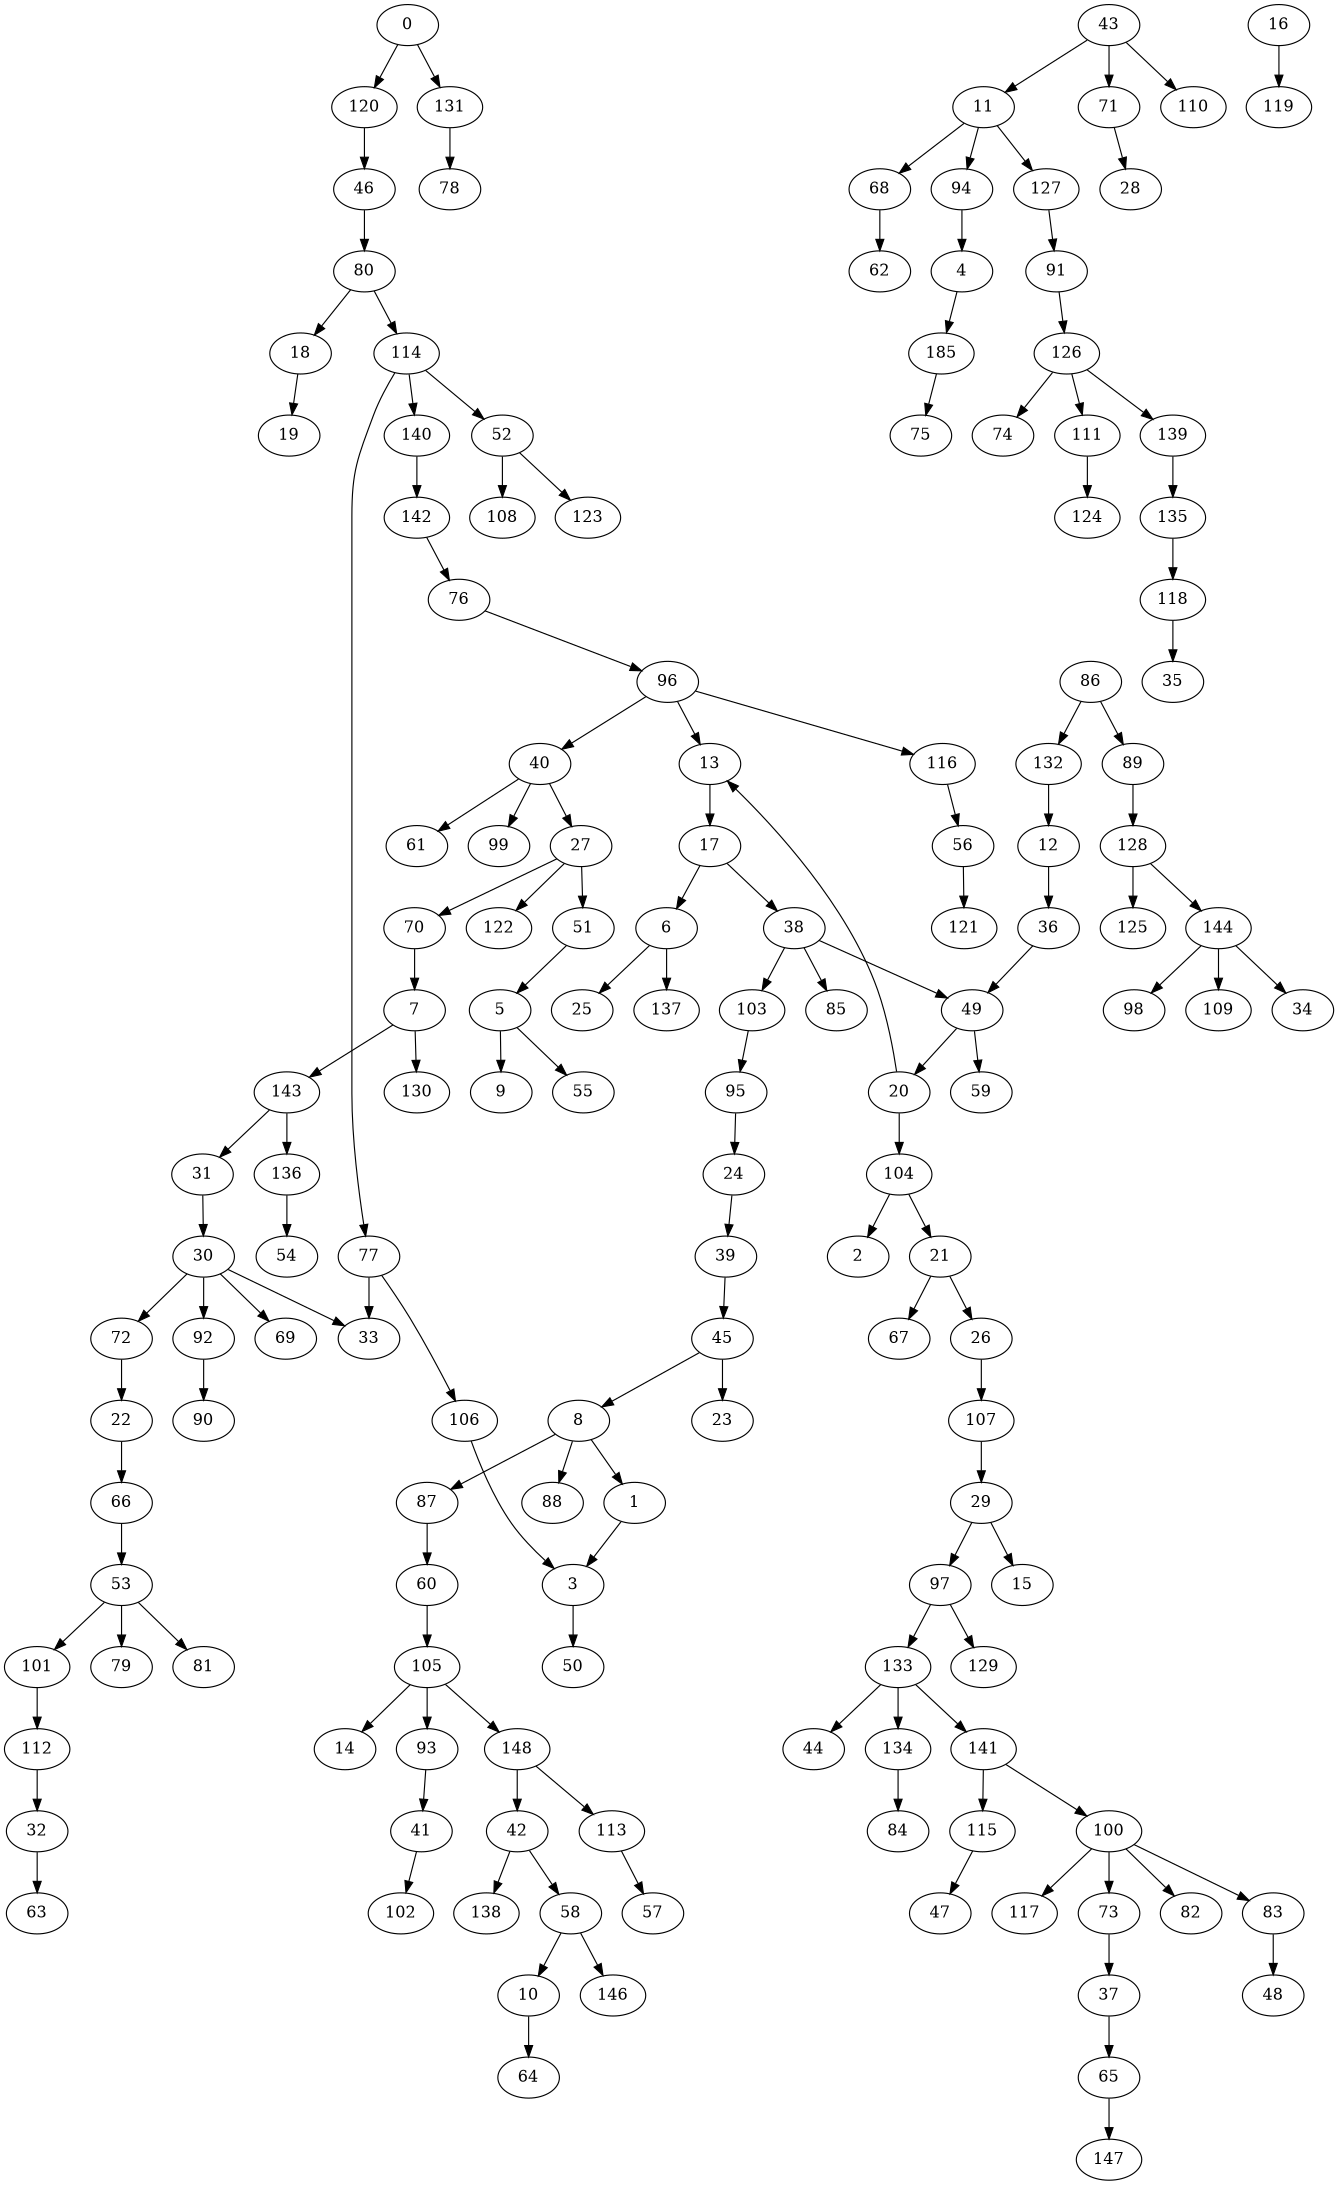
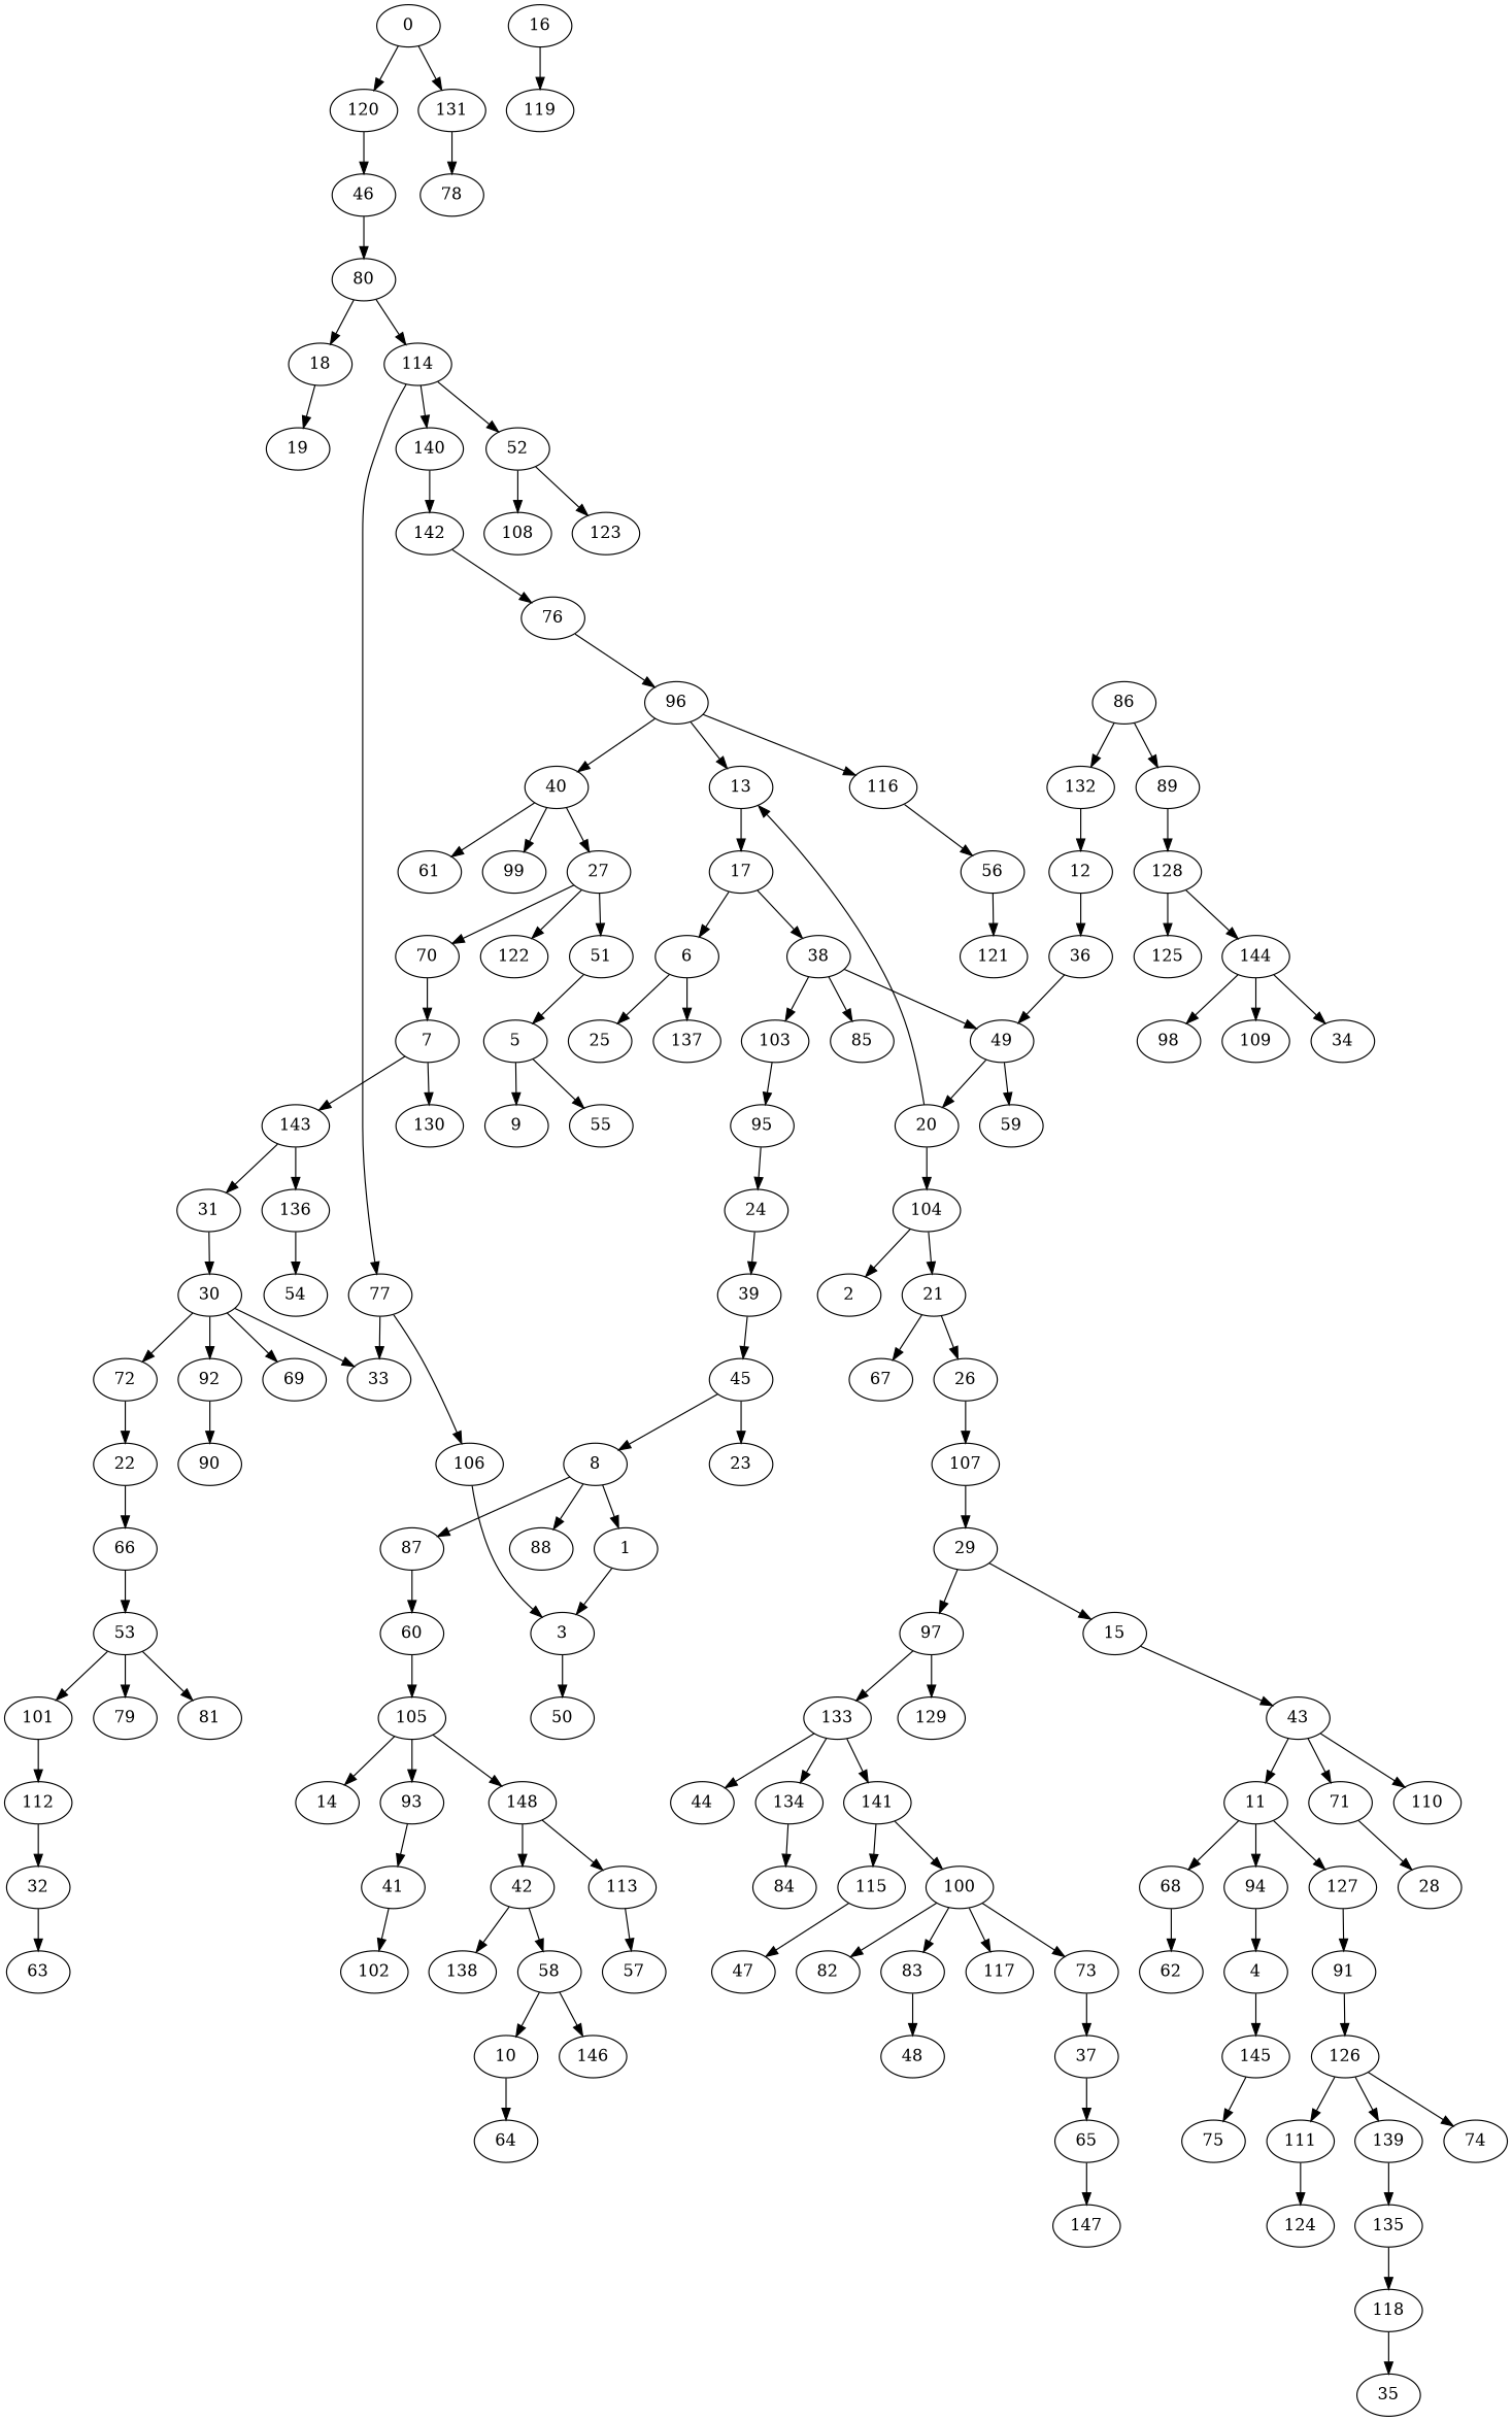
  strict digraph {
    0 [height=0.5 width=0.75]
    120 [height=0.5 width=0.75]
    131 [height=0.5 width=0.75]
    46 [height=0.5 width=0.75]
    78 [height=0.5 width=0.75]
    80 [height=0.5 width=0.75]
    1 [height=0.5 width=0.75]
    3 [height=0.5 width=0.75]
    50 [height=0.5 width=0.75]
    2 [height=0.5 width=0.75]
    4 [height=0.5 width=0.75]
-   145 [height=0.5 width=0.75 label=185]
+   145 [height=0.5 width=0.75]
    75 [height=0.5 width=0.75]
    5 [height=0.5 width=0.75]
    9 [height=0.5 width=0.75]
    55 [height=0.5 width=0.75]
    6 [height=0.5 width=0.75]
    25 [height=0.5 width=0.75]
    137 [height=0.5 width=0.75]
    7 [height=0.5 width=0.75]
    130 [height=0.5 width=0.75]
    143 [height=0.5 width=0.75]
    31 [height=0.5 width=0.75]
    136 [height=0.5 width=0.75]
    30 [height=0.5 width=0.75]
    54 [height=0.5 width=0.75]
    8 [height=0.5 width=0.75]
    87 [height=0.5 width=0.75]
    88 [height=0.5 width=0.75]
    60 [height=0.5 width=0.75]
    105 [height=0.5 width=0.75]
    10 [height=0.5 width=0.75]
    64 [height=0.5 width=0.75]
    11 [height=0.5 width=0.75]
    68 [height=0.5 width=0.75]
    94 [height=0.5 width=0.75]
    127 [height=0.5 width=0.75]
    62 [height=0.5 width=0.75]
    91 [height=0.5 width=0.75]
    126 [height=0.5 width=0.75]
    12 [height=0.5 width=0.75]
    36 [height=0.5 width=0.75]
    49 [height=0.5 width=0.75]
    20 [height=0.5 width=0.75]
    59 [height=0.5 width=0.75]
    13 [height=0.5 width=0.75]
    17 [height=0.5 width=0.75]
    38 [height=0.5 width=0.75]
    85 [height=0.5 width=0.75]
    103 [height=0.5 width=0.75]
    14 [height=0.5 width=0.75]
    15 [height=0.5 width=0.75]
    43 [height=0.5 width=0.75]
    71 [height=0.5 width=0.75]
    110 [height=0.5 width=0.75]
    28 [height=0.5 width=0.75]
    16 [height=0.5 width=0.75]
    119 [height=0.5 width=0.75]
    95 [height=0.5 width=0.75]
    18 [height=0.5 width=0.75]
    19 [height=0.5 width=0.75]
    104 [height=0.5 width=0.75]
    21 [height=0.5 width=0.75]
    26 [height=0.5 width=0.75]
    67 [height=0.5 width=0.75]
    107 [height=0.5 width=0.75]
    29 [height=0.5 width=0.75]
    22 [height=0.5 width=0.75]
    66 [height=0.5 width=0.75]
    53 [height=0.5 width=0.75]
    79 [height=0.5 width=0.75]
    81 [height=0.5 width=0.75]
    101 [height=0.5 width=0.75]
    23 [height=0.5 width=0.75]
    24 [height=0.5 width=0.75]
    39 [height=0.5 width=0.75]
    45 [height=0.5 width=0.75]
    97 [height=0.5 width=0.75]
    27 [height=0.5 width=0.75]
    51 [height=0.5 width=0.75]
    70 [height=0.5 width=0.75]
    122 [height=0.5 width=0.75]
    35 [height=0.5 width=0.75]
    129 [height=0.5 width=0.75]
    133 [height=0.5 width=0.75]
    44 [height=0.5 width=0.75]
    134 [height=0.5 width=0.75]
    141 [height=0.5 width=0.75]
    33 [height=0.5 width=0.75]
    69 [height=0.5 width=0.75]
    72 [height=0.5 width=0.75]
    92 [height=0.5 width=0.75]
    90 [height=0.5 width=0.75]
    32 [height=0.5 width=0.75]
    63 [height=0.5 width=0.75]
    34 [height=0.5 width=0.75]
    37 [height=0.5 width=0.75]
    65 [height=0.5 width=0.75]
    147 [height=0.5 width=0.75]
    40 [height=0.5 width=0.75]
    61 [height=0.5 width=0.75]
    99 [height=0.5 width=0.75]
    41 [height=0.5 width=0.75]
    102 [height=0.5 width=0.75]
    42 [height=0.5 width=0.75]
    58 [height=0.5 width=0.75]
    138 [height=0.5 width=0.75]
    146 [height=0.5 width=0.75]
    114 [height=0.5 width=0.75]
    52 [height=0.5 width=0.75]
    77 [height=0.5 width=0.75]
    140 [height=0.5 width=0.75]
    47 [height=0.5 width=0.75]
    48 [height=0.5 width=0.75]
    108 [height=0.5 width=0.75]
    123 [height=0.5 width=0.75]
    112 [height=0.5 width=0.75]
    56 [height=0.5 width=0.75]
    121 [height=0.5 width=0.75]
    57 [height=0.5 width=0.75]
    93 [height=0.5 width=0.75]
    148 [height=0.5 width=0.75]
    113 [height=0.5 width=0.75]
    86 [height=0.5 width=0.75]
    89 [height=0.5 width=0.75]
    132 [height=0.5 width=0.75]
    73 [height=0.5 width=0.75]
    74 [height=0.5 width=0.75]
    111 [height=0.5 width=0.75]
    124 [height=0.5 width=0.75]
    76 [height=0.5 width=0.75]
    96 [height=0.5 width=0.75]
    116 [height=0.5 width=0.75]
    106 [height=0.5 width=0.75]
    142 [height=0.5 width=0.75]
    82 [height=0.5 width=0.75]
    83 [height=0.5 width=0.75]
    84 [height=0.5 width=0.75]
    128 [height=0.5 width=0.75]
    125 [height=0.5 width=0.75]
    144 [height=0.5 width=0.75]
    98 [height=0.5 width=0.75]
    109 [height=0.5 width=0.75]
    139 [height=0.5 width=0.75]
    135 [height=0.5 width=0.75]
    100 [height=0.5 width=0.75]
    115 [height=0.5 width=0.75]
    117 [height=0.5 width=0.75]
    118 [height=0.5 width=0.75]
    0 -> 120
    0 -> 131
    120 -> 46
    131 -> 78
    46 -> 80
    80 -> 18
    80 -> 114
    1 -> 3
    3 -> 50
    4 -> 145
    145 -> 75
    5 -> 9
    5 -> 55
    6 -> 25
    6 -> 137
    7 -> 130
    7 -> 143
    143 -> 31
    143 -> 136
    31 -> 30
    136 -> 54
    30 -> 33
    30 -> 69
    30 -> 72
    30 -> 92
    8 -> 1
    8 -> 87
    8 -> 88
    87 -> 60
    60 -> 105
    105 -> 14
    105 -> 93
    105 -> 148
    10 -> 64
    11 -> 68
    11 -> 94
    11 -> 127
    68 -> 62
    94 -> 4
    127 -> 91
    91 -> 126
    126 -> 74
    126 -> 111
    126 -> 139
    12 -> 36
    36 -> 49
    49 -> 20
    49 -> 59
    20 -> 13
    20 -> 104
    13 -> 17
    17 -> 6
    17 -> 38
    38 -> 49
    38 -> 85
    38 -> 103
    103 -> 95
+   15 -> 43
    43 -> 11
    43 -> 71
    43 -> 110
    71 -> 28
    16 -> 119
    95 -> 24
    18 -> 19
    104 -> 2
    104 -> 21
    21 -> 26
    21 -> 67
    26 -> 107
    107 -> 29
    29 -> 15
    29 -> 97
    22 -> 66
    66 -> 53
    53 -> 79
    53 -> 81
    53 -> 101
    101 -> 112
    24 -> 39
    39 -> 45
    45 -> 8
    45 -> 23
    97 -> 129
    97 -> 133
    27 -> 51
    27 -> 70
    27 -> 122
    51 -> 5
    70 -> 7
    133 -> 44
    133 -> 134
    133 -> 141
    134 -> 84
    141 -> 100
    141 -> 115
    72 -> 22
    92 -> 90
    32 -> 63
    37 -> 65
    65 -> 147
    40 -> 27
    40 -> 61
    40 -> 99
    41 -> 102
    42 -> 58
    42 -> 138
    58 -> 10
    58 -> 146
    114 -> 52
    114 -> 77
    114 -> 140
    52 -> 108
    52 -> 123
    77 -> 33
    77 -> 106
    140 -> 142
    112 -> 32
    56 -> 121
    93 -> 41
    148 -> 42
    148 -> 113
    113 -> 57
    86 -> 89
    86 -> 132
    89 -> 128
    132 -> 12
    73 -> 37
    111 -> 124
    76 -> 96
    96 -> 13
    96 -> 40
    96 -> 116
    116 -> 56
    106 -> 3
    142 -> 76
    83 -> 48
    128 -> 125
    128 -> 144
    144 -> 34
    144 -> 98
    144 -> 109
    139 -> 135
    135 -> 118
    100 -> 73
    100 -> 82
    100 -> 83
    100 -> 117
    115 -> 47
    118 -> 35
  }
